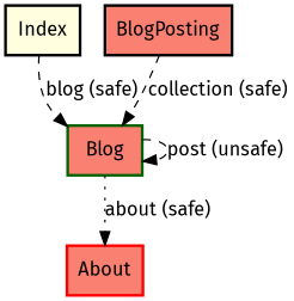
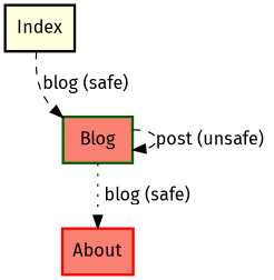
  digraph {
    fontname="Fira Sans"
    node [color=black fillcolor=salmon fontname="Fira Sans" shape=box style="bold,filled"]
    edge [fontname="Fira Sans" style=dashed]
    Index [fillcolor=lightyellow]
    Blog [color=darkgreen]
    About [color=red]
-   BlogPosting
    Index -> Blog [label="blog (safe)"]
    Blog -> Blog [label="post (unsafe)"]
-   Blog -> About [label="about (safe)" style=dotted]
-   BlogPosting -> Blog [label="collection (safe)"]
+   Blog -> About [label="blog (safe)" style=dotted]
  }
